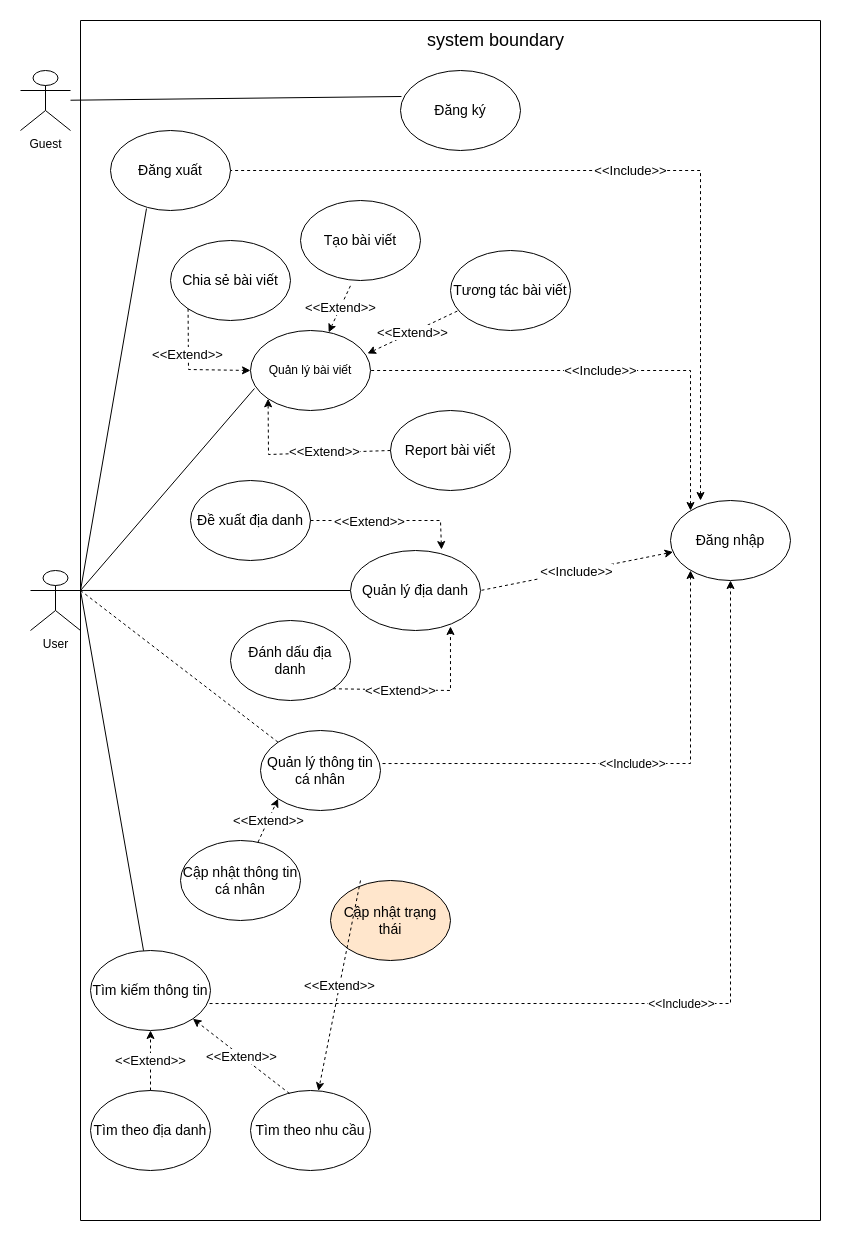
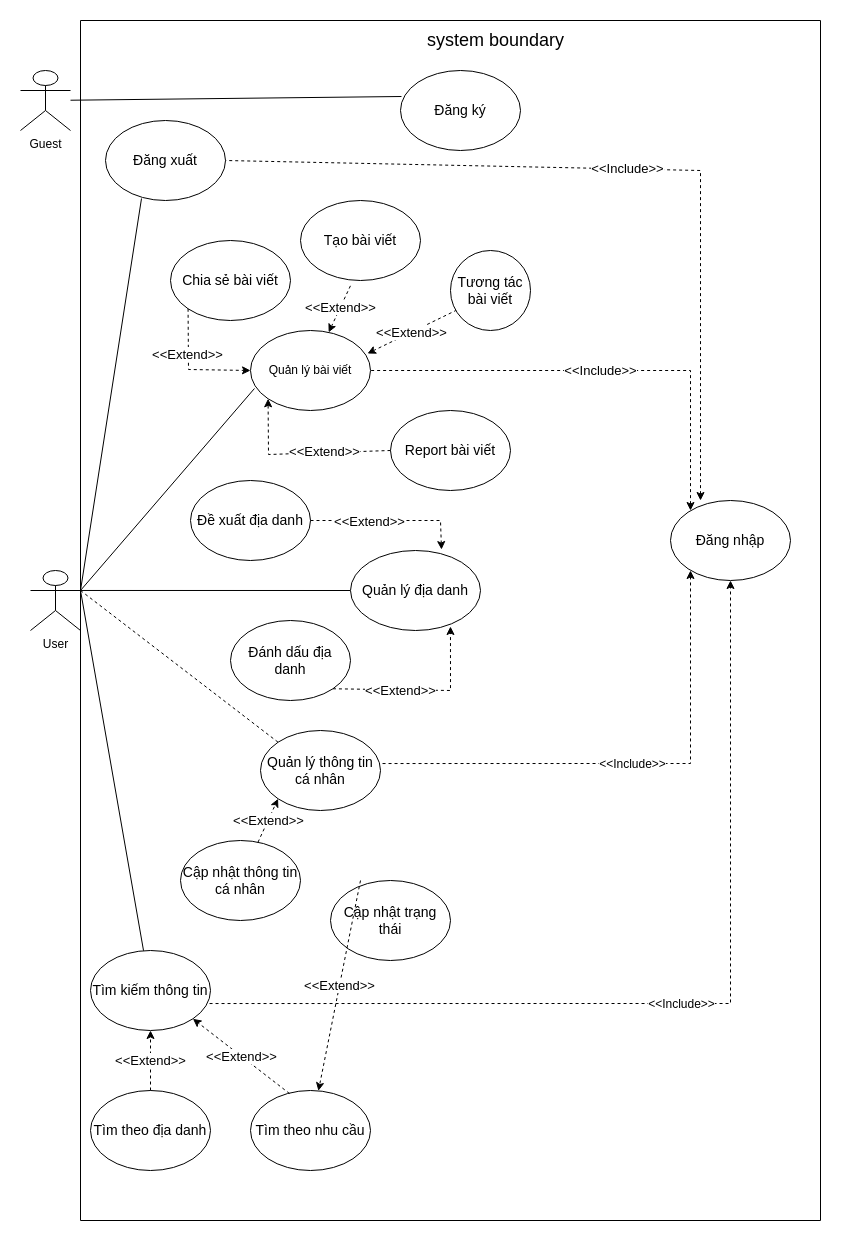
  <mxCell id="0" />
  <mxCell id="1" parent="0" />
  <mxCell id="2" value="User" style="shape=umlActor;verticalLabelPosition=bottom;verticalAlign=top;html=1;outlineConnect=0;" vertex="1" parent="1"><mxGeometry x="30" y="570" width="50" height="60" as="geometry" /></mxCell>
  <mxCell id="3" value="&lt;font style=&quot;font-size: 14px&quot;&gt;Đăng nhập&lt;/font&gt;" style="ellipse;whiteSpace=wrap;html=1;" vertex="1" parent="1"><mxGeometry x="670" y="500" width="120" height="80" as="geometry" /></mxCell>
  <mxCell id="4" value="" style="endArrow=none;html=1;rounded=0;fontSize=14;exitX=1;exitY=0.333;exitDx=0;exitDy=0;exitPerimeter=0;entryX=0.3;entryY=0.975;entryDx=0;entryDy=0;entryPerimeter=0;" edge="1" parent="1" source="2" target="25"><mxGeometry width="50" height="50" relative="1" as="geometry"><mxPoint x="560" y="600" as="sourcePoint" /><mxPoint x="610" y="550" as="targetPoint" /></mxGeometry></mxCell>
  <mxCell id="5" value="" style="endArrow=none;html=1;rounded=0;fontSize=14;entryX=0;entryY=0.5;entryDx=0;entryDy=0;exitX=1;exitY=0.333;exitDx=0;exitDy=0;exitPerimeter=0;" edge="1" parent="1" source="2" target="29"><mxGeometry width="50" height="50" relative="1" as="geometry"><mxPoint x="90" y="590" as="sourcePoint" /><mxPoint x="247" y="591.04" as="targetPoint" /></mxGeometry></mxCell>
  <mxCell id="6" value="" style="endArrow=none;html=1;rounded=0;fontSize=14;entryX=0;entryY=0;entryDx=0;entryDy=0;exitX=1;exitY=0.333;exitDx=0;exitDy=0;exitPerimeter=0;dashed=1;" edge="1" parent="1" source="2" target="18"><mxGeometry width="50" height="50" relative="1" as="geometry"><mxPoint x="90" y="600" as="sourcePoint" /><mxPoint x="370" y="660" as="targetPoint" /></mxGeometry></mxCell>
  <mxCell id="7" value="" style="endArrow=none;html=1;rounded=0;fontSize=14;exitX=1;exitY=0.333;exitDx=0;exitDy=0;exitPerimeter=0;" edge="1" parent="1" source="2" target="15"><mxGeometry width="50" height="50" relative="1" as="geometry"><mxPoint x="90" y="600" as="sourcePoint" /><mxPoint x="267.574" y="711.716" as="targetPoint" /></mxGeometry></mxCell>
  <mxCell id="8" value="&lt;font style=&quot;font-size: 12px&quot;&gt;&amp;lt;&amp;lt;Include&amp;gt;&amp;gt;&lt;/font&gt;" style="endArrow=classic;dashed=1;html=1;rounded=0;fontSize=14;exitX=1.017;exitY=0.413;exitDx=0;exitDy=0;startArrow=none;startFill=0;endFill=1;exitPerimeter=0;" edge="1" parent="1" source="18"><mxGeometry width="50" height="50" relative="1" as="geometry"><mxPoint x="492.04" y="647.04" as="sourcePoint" /><mxPoint x="690" y="570" as="targetPoint" /><Array as="points"><mxPoint x="690" y="763" /></Array></mxGeometry></mxCell>
  <mxCell id="9" value="&lt;font style=&quot;font-size: 12px&quot;&gt;&amp;lt;&amp;lt;Include&amp;gt;&amp;gt;&lt;/font&gt;" style="endArrow=classic;dashed=1;html=1;rounded=0;fontSize=14;entryX=0.5;entryY=1;entryDx=0;entryDy=0;exitX=0.992;exitY=0.663;exitDx=0;exitDy=0;startArrow=none;startFill=0;endFill=1;exitPerimeter=0;" edge="1" parent="1" source="15" target="3"><mxGeometry width="50" height="50" relative="1" as="geometry"><mxPoint x="373" y="749.04" as="sourcePoint" /><mxPoint x="710.96" y="591.04" as="targetPoint" /><Array as="points"><mxPoint x="730" y="1003" /></Array></mxGeometry></mxCell>
  <mxCell id="10" value="" style="swimlane;startSize=0;fontSize=13;" vertex="1" parent="1"><mxGeometry x="80" y="20" width="740" height="1200" as="geometry" /></mxCell>
  <mxCell id="11" value="&lt;font style=&quot;font-size: 18px&quot;&gt;system boundary&lt;/font&gt;" style="text;html=1;align=center;verticalAlign=middle;resizable=0;points=[];autosize=1;strokeColor=none;fillColor=none;fontSize=13;" vertex="1" parent="10"><mxGeometry x="340" y="10" width="150" height="20" as="geometry" /></mxCell>
  <mxCell id="12" value="&lt;span style=&quot;font-size: 14px&quot;&gt;Đăng ký&lt;/span&gt;" style="ellipse;whiteSpace=wrap;html=1;" vertex="1" parent="10"><mxGeometry x="320" y="50" width="120" height="80" as="geometry" /></mxCell>
  <mxCell id="13" value="&lt;font style=&quot;font-size: 14px&quot;&gt;Tìm theo địa danh&lt;/font&gt;" style="ellipse;whiteSpace=wrap;html=1;" vertex="1" parent="10"><mxGeometry x="10" y="1070" width="120" height="80" as="geometry" /></mxCell>
  <mxCell id="14" value="&lt;font style=&quot;font-size: 14px&quot;&gt;Tìm theo nhu cầu&lt;/font&gt;" style="ellipse;whiteSpace=wrap;html=1;" vertex="1" parent="10"><mxGeometry x="170" y="1070" width="120" height="80" as="geometry" /></mxCell>
  <mxCell id="15" value="&lt;font style=&quot;font-size: 14px&quot;&gt;Tìm kiếm thông tin&lt;/font&gt;" style="ellipse;whiteSpace=wrap;html=1;" vertex="1" parent="10"><mxGeometry x="10" y="930" width="120" height="80" as="geometry" /></mxCell>
  <mxCell id="16" value="&lt;span style=&quot;font-size: 13px&quot;&gt;&amp;lt;&amp;lt;Extend&amp;gt;&amp;gt;&lt;/span&gt;" style="endArrow=classic;dashed=1;html=1;rounded=0;entryX=1;entryY=1;entryDx=0;entryDy=0;startArrow=none;startFill=0;endFill=1;exitX=0.325;exitY=0.038;exitDx=0;exitDy=0;exitPerimeter=0;" edge="1" parent="10" source="14" target="15"><mxGeometry width="50" height="50" relative="1" as="geometry"><mxPoint x="180" y="800" as="sourcePoint" /><mxPoint x="83.04" y="739.04" as="targetPoint" /></mxGeometry></mxCell>
  <mxCell id="17" value="&lt;span style=&quot;font-size: 13px&quot;&gt;&amp;lt;&amp;lt;Extend&amp;gt;&amp;gt;&lt;/span&gt;" style="endArrow=classic;dashed=1;html=1;rounded=0;exitX=0.5;exitY=0;exitDx=0;exitDy=0;entryX=0.5;entryY=1;entryDx=0;entryDy=0;startArrow=none;startFill=0;endFill=1;" edge="1" parent="10" source="13" target="15"><mxGeometry width="50" height="50" relative="1" as="geometry"><mxPoint x="179.96" y="820" as="sourcePoint" /><mxPoint x="114" y="739.04" as="targetPoint" /></mxGeometry></mxCell>
  <mxCell id="18" value="&lt;font style=&quot;font-size: 14px&quot;&gt;Quản lý thông tin cá nhân&lt;/font&gt;" style="ellipse;whiteSpace=wrap;html=1;" vertex="1" parent="10"><mxGeometry x="180" y="710" width="120" height="80" as="geometry" /></mxCell>
  <mxCell id="19" value="&lt;font style=&quot;font-size: 14px&quot;&gt;Cập nhật thông tin cá nhân&lt;/font&gt;" style="ellipse;whiteSpace=wrap;html=1;" vertex="1" parent="10"><mxGeometry x="100" y="820" width="120" height="80" as="geometry" /></mxCell>
- <mxCell id="20" value="&lt;span style=&quot;font-size: 14px&quot;&gt;Cập nhật trạng thái&lt;/span&gt;" style="ellipse;whiteSpace=wrap;html=1;fillColor=#ffe6cc;" vertex="1" parent="10"><mxGeometry x="250" y="860" width="120" height="80" as="geometry" /></mxCell>
+ <mxCell id="20" value="&lt;span style=&quot;font-size: 14px&quot;&gt;Cập nhật trạng thái&lt;/span&gt;" style="ellipse;whiteSpace=wrap;html=1;" vertex="1" parent="10"><mxGeometry x="250" y="860" width="120" height="80" as="geometry" /></mxCell>
  <mxCell id="21" value="&lt;span style=&quot;font-size: 13px&quot;&gt;&amp;lt;&amp;lt;Extend&amp;gt;&amp;gt;&lt;/span&gt;" style="endArrow=classic;dashed=1;html=1;rounded=0;entryX=0;entryY=1;entryDx=0;entryDy=0;startArrow=none;startFill=0;endFill=1;" edge="1" parent="10" source="19" target="18"><mxGeometry width="50" height="50" relative="1" as="geometry"><mxPoint x="141.04" y="570" as="sourcePoint" /><mxPoint x="140" y="497.96" as="targetPoint" /></mxGeometry></mxCell>
  <mxCell id="22" value="&lt;span style=&quot;font-size: 13px&quot;&gt;&amp;lt;&amp;lt;Extend&amp;gt;&amp;gt;&lt;/span&gt;" style="endArrow=classic;dashed=1;html=1;rounded=0;exitX=0.25;exitY=0;exitDx=0;exitDy=0;startArrow=none;startFill=0;endFill=1;exitPerimeter=0;" edge="1" parent="10" source="20" target="14"><mxGeometry width="50" height="50" relative="1" as="geometry"><mxPoint x="117.04" y="611.04" as="sourcePoint" /><mxPoint x="240" y="572" as="targetPoint" /></mxGeometry></mxCell>
  <mxCell id="23" value="&lt;font style=&quot;font-size: 14px&quot;&gt;Chia sẻ bài viết&lt;/font&gt;" style="ellipse;whiteSpace=wrap;html=1;" vertex="1" parent="10"><mxGeometry x="90" y="220" width="120" height="80" as="geometry" /></mxCell>
  <mxCell id="24" value="Quản lý bài viết" style="ellipse;whiteSpace=wrap;html=1;" vertex="1" parent="10"><mxGeometry x="170" y="310" width="120" height="80" as="geometry" /></mxCell>
- <mxCell id="25" value="&lt;span style=&quot;font-size: 14px&quot;&gt;Đăng xuất&lt;/span&gt;" style="ellipse;whiteSpace=wrap;html=1;" vertex="1" parent="10"><mxGeometry x="30" y="110" width="120" height="80" as="geometry" /></mxCell>
+ <mxCell id="25" value="&lt;span style=&quot;font-size: 14px&quot;&gt;Đăng xuất&lt;/span&gt;" style="ellipse;whiteSpace=wrap;html=1;" vertex="1" parent="10"><mxGeometry x="25" y="100" width="120" height="80" as="geometry" /></mxCell>
  <mxCell id="26" value="&lt;font style=&quot;font-size: 14px&quot;&gt;Tạo bài viết&lt;/font&gt;" style="ellipse;whiteSpace=wrap;html=1;" vertex="1" parent="10"><mxGeometry x="220" y="180" width="120" height="80" as="geometry" /></mxCell>
- <mxCell id="27" value="&lt;span style=&quot;font-size: 14px&quot;&gt;Tương tác bài viết&lt;/span&gt;" style="ellipse;whiteSpace=wrap;html=1;" vertex="1" parent="10"><mxGeometry x="370" y="230" width="120" height="80" as="geometry" /></mxCell>
+ <mxCell id="27" value="&lt;span style=&quot;font-size: 14px&quot;&gt;Tương tác bài viết&lt;/span&gt;" style="ellipse;whiteSpace=wrap;html=1;" vertex="1" parent="10"><mxGeometry x="370" y="230" width="80" height="80" as="geometry" /></mxCell>
  <mxCell id="28" value="&lt;span style=&quot;font-size: 14px&quot;&gt;Report bài viết&lt;/span&gt;" style="ellipse;whiteSpace=wrap;html=1;" vertex="1" parent="10"><mxGeometry x="310" y="390" width="120" height="80" as="geometry" /></mxCell>
  <mxCell id="29" value="&lt;font style=&quot;font-size: 14px&quot;&gt;Quản lý địa danh&lt;/font&gt;" style="ellipse;whiteSpace=wrap;html=1;" vertex="1" parent="10"><mxGeometry x="270" y="530" width="130" height="80" as="geometry" /></mxCell>
  <mxCell id="30" value="&lt;font style=&quot;font-size: 14px&quot;&gt;Đề xuất địa danh&lt;/font&gt;" style="ellipse;whiteSpace=wrap;html=1;" vertex="1" parent="10"><mxGeometry x="110" y="460" width="120" height="80" as="geometry" /></mxCell>
  <mxCell id="31" value="&lt;span style=&quot;font-size: 14px&quot;&gt;Đánh dấu địa danh&lt;/span&gt;" style="ellipse;whiteSpace=wrap;html=1;" vertex="1" parent="10"><mxGeometry x="150" y="600" width="120" height="80" as="geometry" /></mxCell>
  <mxCell id="32" value="&lt;span style=&quot;font-size: 13px&quot;&gt;&amp;lt;&amp;lt;Extend&amp;gt;&amp;gt;&lt;/span&gt;" style="endArrow=classic;dashed=1;html=1;rounded=0;startArrow=none;startFill=0;endFill=1;exitX=1;exitY=1;exitDx=0;exitDy=0;entryX=0.769;entryY=0.95;entryDx=0;entryDy=0;entryPerimeter=0;" edge="1" parent="10" source="31" target="29"><mxGeometry x="-0.256" y="-1" width="50" height="50" relative="1" as="geometry"><mxPoint x="380" y="860" as="sourcePoint" /><mxPoint x="320.04" y="780" as="targetPoint" /><Array as="points"><mxPoint x="370" y="670" /></Array><mxPoint as="offset" /></mxGeometry></mxCell>
  <mxCell id="33" value="&lt;span style=&quot;font-size: 13px&quot;&gt;&amp;lt;&amp;lt;Extend&amp;gt;&amp;gt;&lt;/span&gt;" style="endArrow=classic;dashed=1;html=1;rounded=0;startArrow=none;startFill=0;endFill=1;exitX=1;exitY=0.5;exitDx=0;exitDy=0;entryX=0.7;entryY=-0.012;entryDx=0;entryDy=0;entryPerimeter=0;" edge="1" parent="10" source="30" target="29"><mxGeometry x="-0.256" y="-1" width="50" height="50" relative="1" as="geometry"><mxPoint x="269.996" y="512.284" as="sourcePoint" /><mxPoint x="360" y="530" as="targetPoint" /><Array as="points"><mxPoint x="360" y="500" /></Array><mxPoint as="offset" /></mxGeometry></mxCell>
  <mxCell id="34" value="&lt;span style=&quot;font-size: 13px&quot;&gt;&amp;lt;&amp;lt;Extend&amp;gt;&amp;gt;&lt;/span&gt;" style="endArrow=classic;dashed=1;html=1;rounded=0;startArrow=none;startFill=0;endFill=1;exitX=0;exitY=1;exitDx=0;exitDy=0;entryX=0;entryY=0.5;entryDx=0;entryDy=0;" edge="1" parent="10" source="23" target="24"><mxGeometry x="-0.256" y="-1" width="50" height="50" relative="1" as="geometry"><mxPoint x="94.5" y="320" as="sourcePoint" /><mxPoint x="225.5" y="349.04" as="targetPoint" /><Array as="points"><mxPoint x="108" y="349" /></Array><mxPoint as="offset" /></mxGeometry></mxCell>
  <mxCell id="35" value="&lt;span style=&quot;font-size: 13px&quot;&gt;&amp;lt;&amp;lt;Extend&amp;gt;&amp;gt;&lt;/span&gt;" style="endArrow=classic;dashed=1;html=1;rounded=0;startArrow=none;startFill=0;endFill=1;exitX=0;exitY=0.5;exitDx=0;exitDy=0;entryX=0;entryY=1;entryDx=0;entryDy=0;" edge="1" parent="10" source="28" target="24"><mxGeometry x="-0.256" y="-1" width="50" height="50" relative="1" as="geometry"><mxPoint x="52.426" y="432.284" as="sourcePoint" /><mxPoint x="169.97" y="370" as="targetPoint" /><Array as="points"><mxPoint x="188" y="434" /></Array><mxPoint as="offset" /></mxGeometry></mxCell>
  <mxCell id="36" value="&amp;lt;&amp;lt;Extend&amp;gt;&amp;gt;" style="endArrow=none;dashed=1;html=1;rounded=0;fontSize=13;entryX=0.425;entryY=1.038;entryDx=0;entryDy=0;entryPerimeter=0;startArrow=classic;startFill=1;" edge="1" parent="10" source="24" target="26"><mxGeometry width="50" height="50" relative="1" as="geometry"><mxPoint x="230" y="330" as="sourcePoint" /><mxPoint x="280" y="280" as="targetPoint" /></mxGeometry></mxCell>
  <mxCell id="37" value="&amp;lt;&amp;lt;Extend&amp;gt;&amp;gt;" style="endArrow=none;dashed=1;html=1;rounded=0;fontSize=13;entryX=0.067;entryY=0.75;entryDx=0;entryDy=0;entryPerimeter=0;startArrow=classic;startFill=1;exitX=0.975;exitY=0.288;exitDx=0;exitDy=0;exitPerimeter=0;" edge="1" parent="10" source="24" target="27"><mxGeometry width="50" height="50" relative="1" as="geometry"><mxPoint x="258.174" y="321.879" as="sourcePoint" /><mxPoint x="281" y="273.04" as="targetPoint" /></mxGeometry></mxCell>
  <mxCell id="38" value="Guest" style="shape=umlActor;verticalLabelPosition=bottom;verticalAlign=top;html=1;outlineConnect=0;" vertex="1" parent="1"><mxGeometry x="20" y="70" width="50" height="60" as="geometry" /></mxCell>
  <mxCell id="39" value="" style="endArrow=none;html=1;rounded=0;fontSize=14;entryX=0.008;entryY=0.325;entryDx=0;entryDy=0;entryPerimeter=0;" edge="1" parent="1" source="38" target="12"><mxGeometry width="50" height="50" relative="1" as="geometry"><mxPoint x="70" y="250" as="sourcePoint" /><mxPoint x="186" y="378" as="targetPoint" /></mxGeometry></mxCell>
  <mxCell id="40" value="" style="endArrow=none;html=1;rounded=0;fontSize=14;entryX=0.033;entryY=0.725;entryDx=0;entryDy=0;exitX=1;exitY=0.333;exitDx=0;exitDy=0;exitPerimeter=0;entryPerimeter=0;" edge="1" parent="1" source="2" target="24"><mxGeometry width="50" height="50" relative="1" as="geometry"><mxPoint x="90" y="600" as="sourcePoint" /><mxPoint x="260" y="620" as="targetPoint" /></mxGeometry></mxCell>
- <mxCell id="41" value="&amp;lt;&amp;lt;Include&amp;gt;&amp;gt;" style="endArrow=none;dashed=1;html=1;rounded=0;fontSize=13;entryX=1;entryY=0.5;entryDx=0;entryDy=0;startArrow=classic;startFill=1;" edge="1" parent="1" source="3" target="29"><mxGeometry width="50" height="50" relative="1" as="geometry"><mxPoint x="370" y="590" as="sourcePoint" /><mxPoint x="420" y="540" as="targetPoint" /></mxGeometry></mxCell>
  <mxCell id="42" value="&amp;lt;&amp;lt;Include&amp;gt;&amp;gt;" style="endArrow=none;dashed=1;html=1;rounded=0;fontSize=13;entryX=1;entryY=0.5;entryDx=0;entryDy=0;startArrow=classic;startFill=1;" edge="1" parent="1" target="24"><mxGeometry width="50" height="50" relative="1" as="geometry"><mxPoint x="690" y="510" as="sourcePoint" /><mxPoint x="410" y="389.25" as="targetPoint" /><Array as="points"><mxPoint x="690" y="370" /></Array></mxGeometry></mxCell>
  <mxCell id="43" value="&amp;lt;&amp;lt;Include&amp;gt;&amp;gt;" style="endArrow=none;dashed=1;html=1;rounded=0;fontSize=13;entryX=1;entryY=0.5;entryDx=0;entryDy=0;startArrow=classic;startFill=1;" edge="1" parent="1" target="25"><mxGeometry width="50" height="50" relative="1" as="geometry"><mxPoint x="700" y="500" as="sourcePoint" /><mxPoint x="380" y="380" as="targetPoint" /><Array as="points"><mxPoint x="700" y="170" /></Array></mxGeometry></mxCell>
